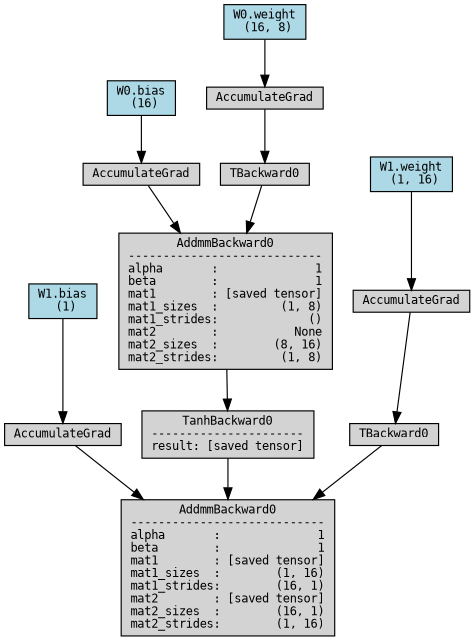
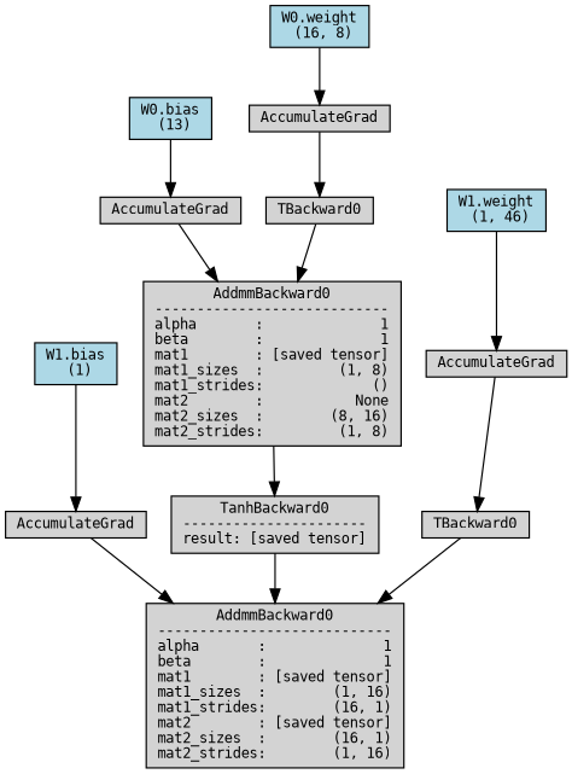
  digraph {
    node [align=left fontname=monospace fontsize=10 ranksep=0.1 shape=box style=filled]
    n1 [height=0.2 label="AddmmBackward0\n----------------------------\nalpha       :              1\nbeta        :              1\nmat1        : [saved tensor]\nmat1_sizes  :        (1, 16)\nmat1_strides:        (16, 1)\nmat2        : [saved tensor]\nmat2_sizes  :        (16, 1)\nmat2_strides:        (1, 16)"]
    n2 [height=0.2 label=AccumulateGrad]
    n3 [fillcolor=lightblue height=0.2 label="W1.bias\n (1)"]
    n4 [height=0.2 label="TanhBackward0\n----------------------\nresult: [saved tensor]"]
    n5 [height=0.2 label="AddmmBackward0\n----------------------------\nalpha       :              1\nbeta        :              1\nmat1        : [saved tensor]\nmat1_sizes  :         (1, 8)\nmat1_strides:             ()\nmat2        :           None\nmat2_sizes  :        (8, 16)\nmat2_strides:         (1, 8)"]
    n6 [height=0.2 label=AccumulateGrad]
-   n7 [fillcolor=lightblue height=0.2 label="W0.bias\n (16)"]
+   n7 [fillcolor=lightblue height=0.2 label="W0.bias\n (13)"]
    n8 [height=0.2 label=TBackward0]
    n9 [height=0.2 label=AccumulateGrad]
    n10 [fillcolor=lightblue height=0.2 label="W0.weight\n (16, 8)"]
    n11 [height=0.2 label=TBackward0]
    n12 [height=0.2 label=AccumulateGrad]
-   n13 [fillcolor=lightblue height=0.2 label="W1.weight\n (1, 16)"]
+   n13 [fillcolor=lightblue height=0.2 label="W1.weight\n (1, 46)"]
    n2 -> n1
    n3 -> n2
    n4 -> n1
    n5 -> n4
    n6 -> n5
    n7 -> n6
    n8 -> n5
    n9 -> n8
    n10 -> n9
    n11 -> n1
    n12 -> n11
    n13 -> n12
  }
